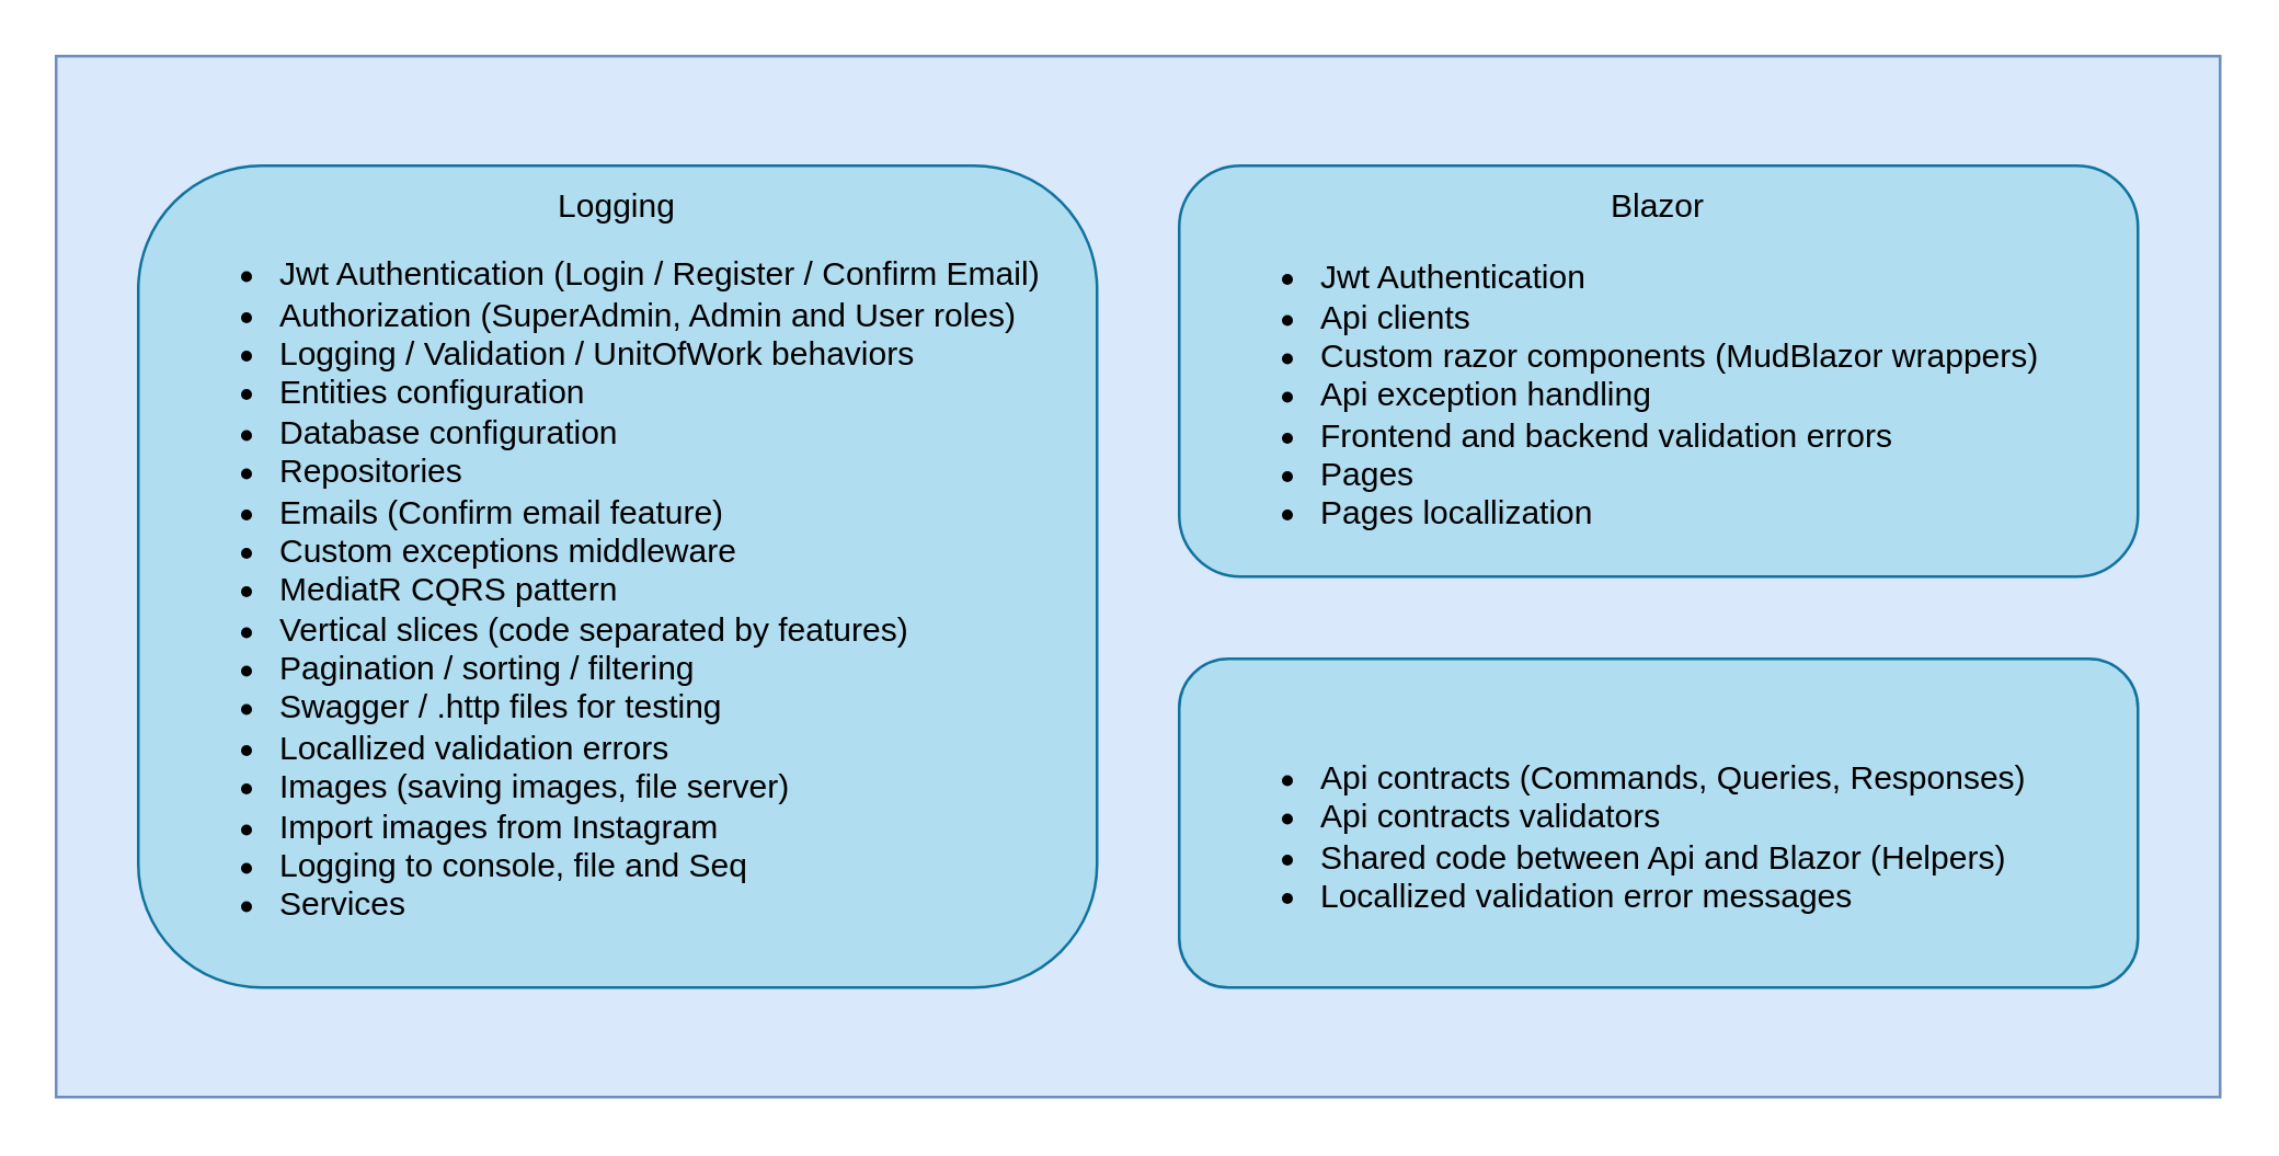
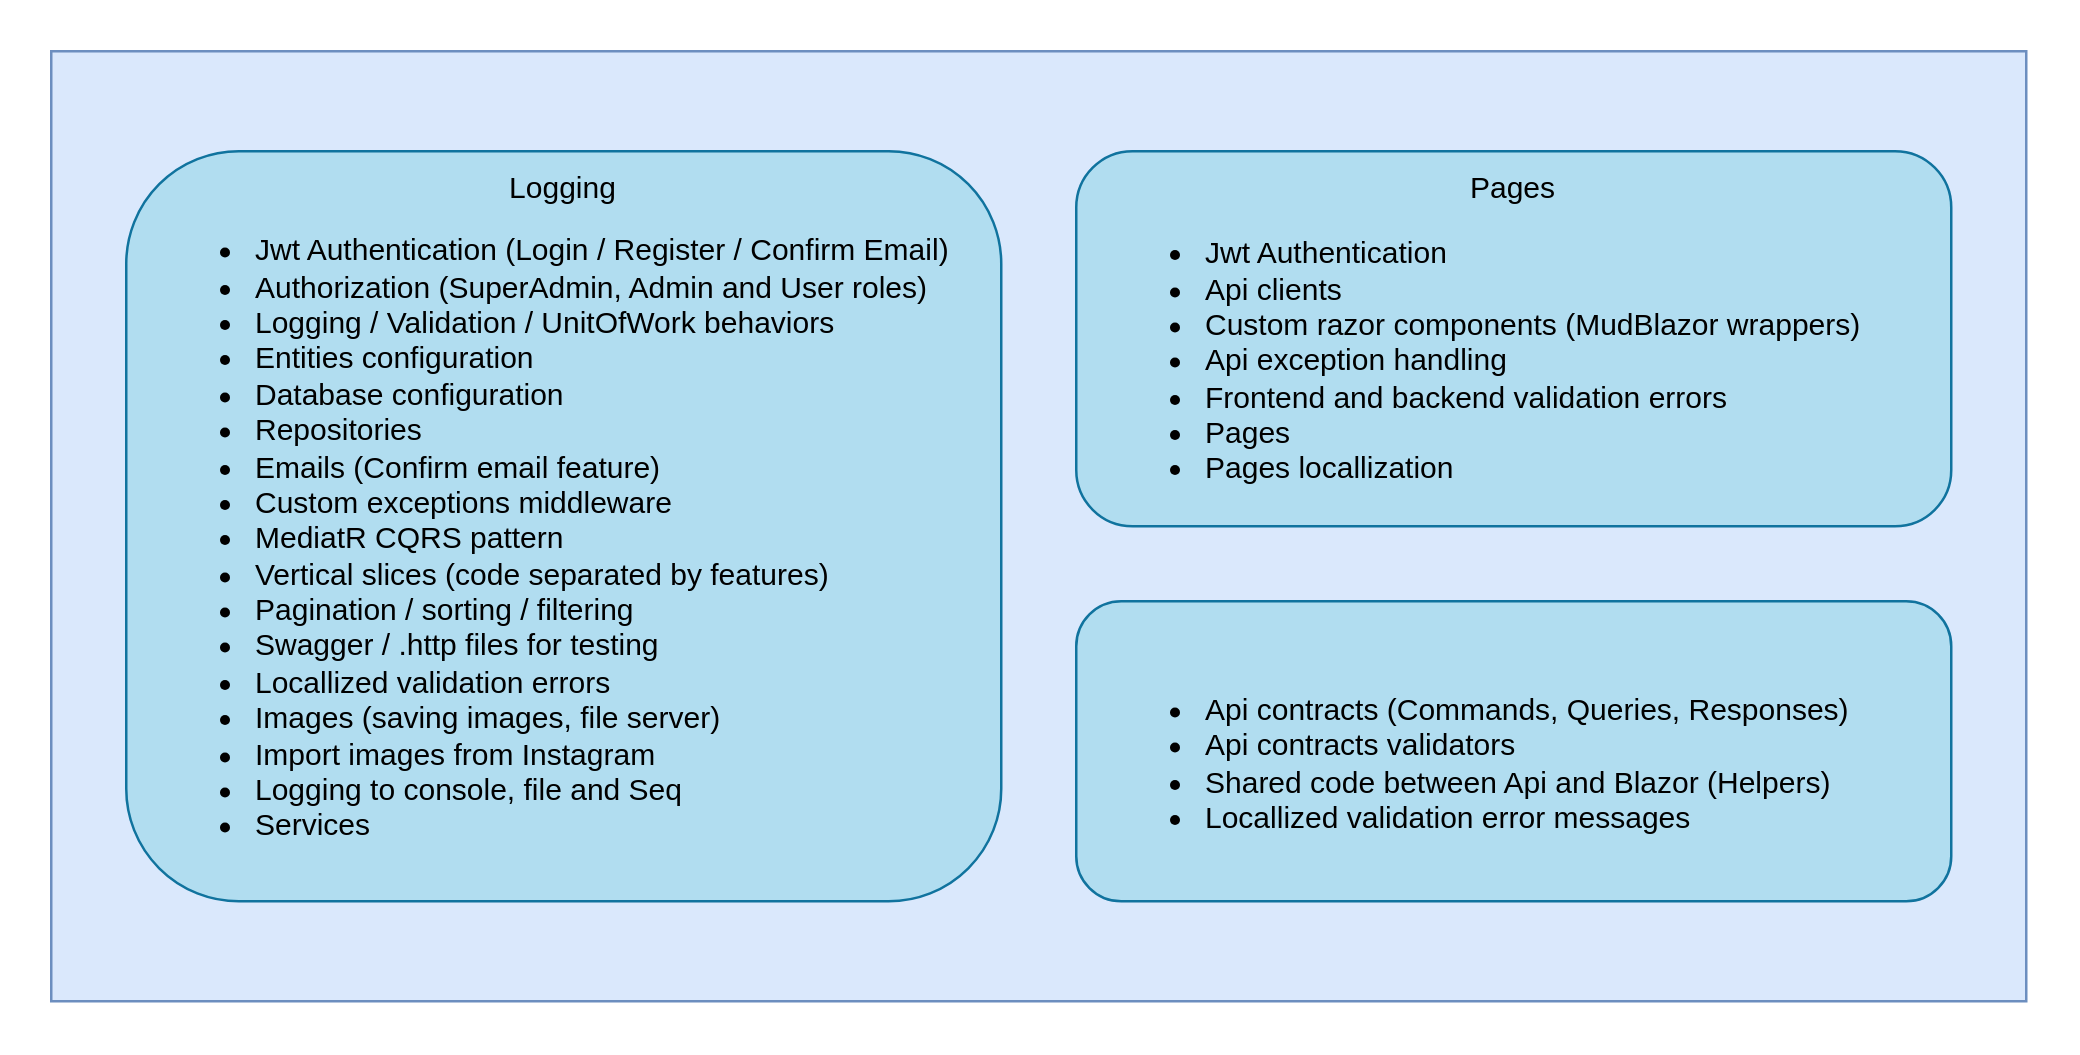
  <mxCell id="0" />
  <mxCell id="1" parent="0" />
  <mxCell id="2" value="" style="rounded=0;whiteSpace=wrap;html=1;fillColor=#dae8fc;strokeColor=#6c8ebf;" vertex="1" parent="1"><mxGeometry x="20" y="20" width="790" height="380" as="geometry" /></mxCell>
  <mxCell id="3" value="" style="rounded=1;whiteSpace=wrap;html=1;labelBackgroundColor=none;fillColor=#b1ddf0;strokeColor=#10739e;shadow=0;glass=0;" vertex="1" parent="1"><mxGeometry x="430" y="240" width="350" height="120" as="geometry" /></mxCell>
  <mxCell id="4" value="&lt;ul&gt;&lt;li&gt;Api contracts (Commands, Queries, Responses)&lt;/li&gt;&lt;li&gt;Api contracts validators&lt;/li&gt;&lt;li&gt;Shared code between Api and Blazor (Helpers)&lt;/li&gt;&lt;li&gt;Locallized validation error messages&lt;/li&gt;&lt;/ul&gt;" style="text;html=1;strokeColor=none;fillColor=none;align=left;verticalAlign=middle;whiteSpace=wrap;rounded=0;" vertex="1" parent="1"><mxGeometry x="440" y="270" width="330" height="70" as="geometry" /></mxCell>
  <mxCell id="5" value="" style="rounded=1;whiteSpace=wrap;html=1;labelBackgroundColor=none;fillColor=#b1ddf0;strokeColor=#10739e;shadow=0;glass=0;" vertex="1" parent="1"><mxGeometry x="50" y="60" width="350" height="300" as="geometry" /></mxCell>
  <mxCell id="6" value="Logging" style="text;html=1;strokeColor=none;fillColor=none;align=center;verticalAlign=middle;whiteSpace=wrap;rounded=0;" vertex="1" parent="1"><mxGeometry x="195" y="60" width="60" height="30" as="geometry" /></mxCell>
  <mxCell id="7" value="&lt;ul&gt;&lt;li&gt;Jwt Authentication (Login / Register / Confirm Email)&lt;/li&gt;&lt;li&gt;Authorization (SuperAdmin, Admin and User roles)&lt;/li&gt;&lt;li&gt;Logging / Validation / UnitOfWork behaviors&lt;/li&gt;&lt;li&gt;Entities configuration&lt;/li&gt;&lt;li&gt;Database configuration&lt;/li&gt;&lt;li&gt;Repositories&lt;/li&gt;&lt;li&gt;Emails (Confirm email feature)&lt;/li&gt;&lt;li&gt;Custom exceptions middleware&lt;/li&gt;&lt;li&gt;MediatR CQRS pattern&lt;/li&gt;&lt;li&gt;Vertical slices (code separated by features)&lt;/li&gt;&lt;li&gt;Pagination / sorting / filtering&lt;/li&gt;&lt;li&gt;Swagger / .http files for testing&lt;/li&gt;&lt;li&gt;Locallized validation errors&lt;/li&gt;&lt;li&gt;Images (saving images, file server)&lt;/li&gt;&lt;li&gt;Import images from Instagram&lt;/li&gt;&lt;li&gt;Logging to console, file and Seq&lt;/li&gt;&lt;li&gt;Services&lt;/li&gt;&lt;/ul&gt;" style="text;html=1;strokeColor=none;fillColor=none;align=left;verticalAlign=middle;whiteSpace=wrap;rounded=0;" vertex="1" parent="1"><mxGeometry x="60" y="71.5" width="330" height="287" as="geometry" /></mxCell>
  <mxCell id="8" value="" style="rounded=1;whiteSpace=wrap;html=1;labelBackgroundColor=none;fillColor=#b1ddf0;strokeColor=#10739e;shadow=0;glass=0;" vertex="1" parent="1"><mxGeometry x="430" y="60" width="350" height="150" as="geometry" /></mxCell>
- <mxCell id="9" value="Blazor" style="text;html=1;strokeColor=none;fillColor=none;align=center;verticalAlign=middle;whiteSpace=wrap;rounded=0;" vertex="1" parent="1"><mxGeometry x="575" y="60" width="60" height="30" as="geometry" /></mxCell>
+ <mxCell id="9" value="Pages" style="text;html=1;strokeColor=none;fillColor=none;align=center;verticalAlign=middle;whiteSpace=wrap;rounded=0;" vertex="1" parent="1"><mxGeometry x="575" y="60" width="60" height="30" as="geometry" /></mxCell>
  <mxCell id="10" value="&lt;ul&gt;&lt;li&gt;Jwt Authentication&lt;/li&gt;&lt;li&gt;Api clients&lt;/li&gt;&lt;li&gt;Custom razor components (MudBlazor wrappers)&lt;/li&gt;&lt;li&gt;Api exception handling&lt;/li&gt;&lt;li&gt;Frontend&amp;nbsp;and backend validation errors&lt;/li&gt;&lt;li&gt;Pages&lt;/li&gt;&lt;li&gt;Pages locallization&lt;/li&gt;&lt;/ul&gt;" style="text;html=1;strokeColor=none;fillColor=none;align=left;verticalAlign=middle;whiteSpace=wrap;rounded=0;" vertex="1" parent="1"><mxGeometry x="440" y="79" width="310" height="130" as="geometry" /></mxCell>
